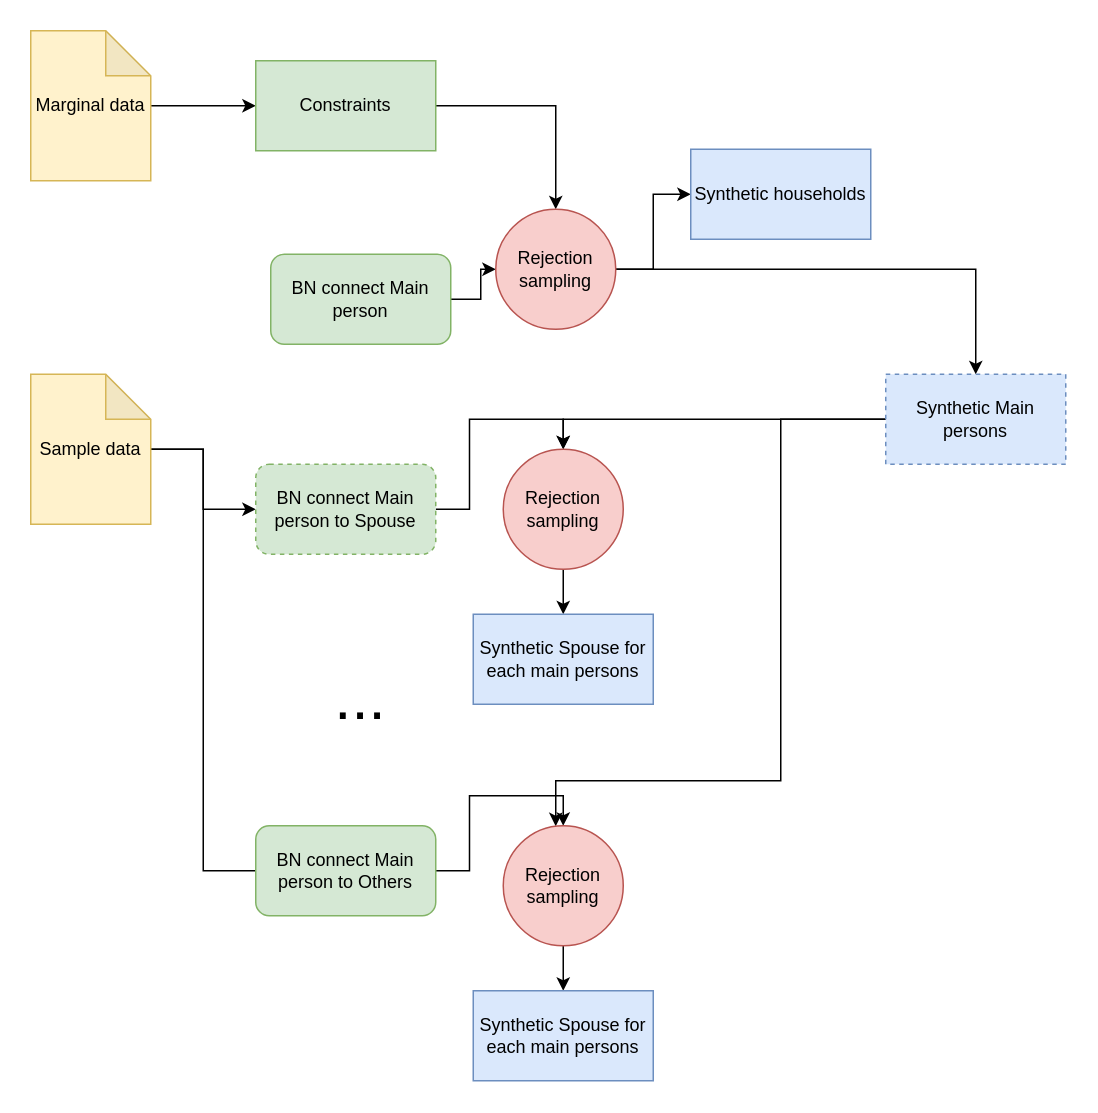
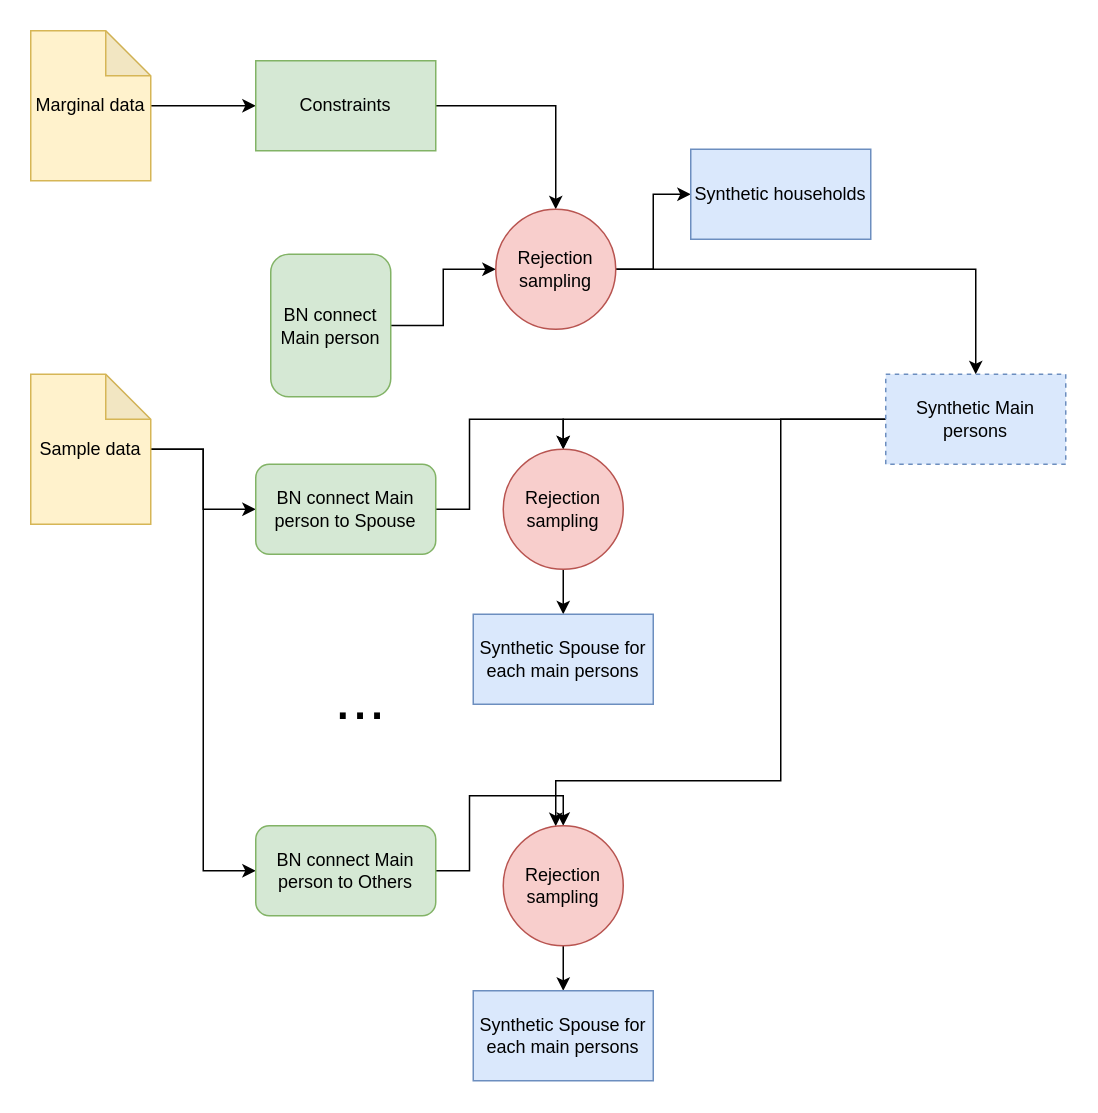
  <mxCell id="0" />
  <mxCell id="1" parent="0" />
  <mxCell id="2" style="edgeStyle=orthogonalEdgeStyle;rounded=0;orthogonalLoop=1;jettySize=auto;html=1;" edge="1" parent="1" source="4" target="12"><mxGeometry relative="1" as="geometry" /></mxCell>
- <mxCell id="3" style="edgeStyle=orthogonalEdgeStyle;rounded=0;orthogonalLoop=1;jettySize=auto;html=1;entryX=0;entryY=0.5;entryDx=0;entryDy=0;endArrow=none;" edge="1" parent="1" source="4" target="14"><mxGeometry relative="1" as="geometry" /></mxCell>
+ <mxCell id="3" style="edgeStyle=orthogonalEdgeStyle;rounded=0;orthogonalLoop=1;jettySize=auto;html=1;entryX=0;entryY=0.5;entryDx=0;entryDy=0;" edge="1" parent="1" source="4" target="14"><mxGeometry relative="1" as="geometry" /></mxCell>
  <mxCell id="4" value="Sample data" style="shape=note;whiteSpace=wrap;html=1;backgroundOutline=1;darkOpacity=0.05;fillColor=#fff2cc;strokeColor=#d6b656;" vertex="1" parent="1"><mxGeometry x="20" y="249" width="80" height="100" as="geometry" /></mxCell>
  <mxCell id="5" style="edgeStyle=orthogonalEdgeStyle;rounded=0;orthogonalLoop=1;jettySize=auto;html=1;" edge="1" parent="1" source="6" target="8"><mxGeometry relative="1" as="geometry" /></mxCell>
  <mxCell id="6" value="Marginal data" style="shape=note;whiteSpace=wrap;html=1;backgroundOutline=1;darkOpacity=0.05;fillColor=#fff2cc;strokeColor=#d6b656;" vertex="1" parent="1"><mxGeometry x="20" y="20" width="80" height="100" as="geometry" /></mxCell>
  <mxCell id="7" style="edgeStyle=orthogonalEdgeStyle;rounded=0;orthogonalLoop=1;jettySize=auto;html=1;" edge="1" parent="1" source="8" target="17"><mxGeometry relative="1" as="geometry" /></mxCell>
  <mxCell id="8" value="Constraints" style="rounded=0;whiteSpace=wrap;html=1;fillColor=#d5e8d4;strokeColor=#82b366;" vertex="1" parent="1"><mxGeometry x="170" y="40" width="120" height="60" as="geometry" /></mxCell>
  <mxCell id="9" style="edgeStyle=orthogonalEdgeStyle;rounded=0;orthogonalLoop=1;jettySize=auto;html=1;entryX=0;entryY=0.5;entryDx=0;entryDy=0;" edge="1" parent="1" source="10" target="17"><mxGeometry relative="1" as="geometry" /></mxCell>
- <mxCell id="10" value="BN connect Main person" style="rounded=1;whiteSpace=wrap;html=1;fillColor=#d5e8d4;strokeColor=#82b366;" vertex="1" parent="1"><mxGeometry x="180" y="169" width="120" height="60" as="geometry" /></mxCell>
+ <mxCell id="10" value="BN connect Main person" style="rounded=1;whiteSpace=wrap;html=1;fillColor=#d5e8d4;strokeColor=#82b366;" vertex="1" parent="1"><mxGeometry x="180" y="169" width="80" height="95" as="geometry" /></mxCell>
  <mxCell id="11" style="edgeStyle=orthogonalEdgeStyle;rounded=0;orthogonalLoop=1;jettySize=auto;html=1;entryX=0.5;entryY=0;entryDx=0;entryDy=0;" edge="1" parent="1" source="12" target="23"><mxGeometry relative="1" as="geometry" /></mxCell>
- <mxCell id="12" value="BN connect Main person to Spouse" style="rounded=1;whiteSpace=wrap;html=1;fillColor=#d5e8d4;strokeColor=#82b366;dashed=1;" vertex="1" parent="1"><mxGeometry x="170" y="309" width="120" height="60" as="geometry" /></mxCell>
+ <mxCell id="12" value="BN connect Main person to Spouse" style="rounded=1;whiteSpace=wrap;html=1;fillColor=#d5e8d4;strokeColor=#82b366;" vertex="1" parent="1"><mxGeometry x="170" y="309" width="120" height="60" as="geometry" /></mxCell>
  <mxCell id="13" style="edgeStyle=orthogonalEdgeStyle;rounded=0;orthogonalLoop=1;jettySize=auto;html=1;entryX=0.5;entryY=0;entryDx=0;entryDy=0;" edge="1" parent="1" source="14" target="27"><mxGeometry relative="1" as="geometry" /></mxCell>
  <mxCell id="14" value="BN connect Main person to Others" style="rounded=1;whiteSpace=wrap;html=1;fillColor=#d5e8d4;strokeColor=#82b366;" vertex="1" parent="1"><mxGeometry x="170" y="550" width="120" height="60" as="geometry" /></mxCell>
  <mxCell id="15" style="edgeStyle=orthogonalEdgeStyle;rounded=0;orthogonalLoop=1;jettySize=auto;html=1;entryX=0;entryY=0.5;entryDx=0;entryDy=0;" edge="1" parent="1" source="17" target="18"><mxGeometry relative="1" as="geometry" /></mxCell>
  <mxCell id="16" style="edgeStyle=orthogonalEdgeStyle;rounded=0;orthogonalLoop=1;jettySize=auto;html=1;" edge="1" parent="1" source="17" target="21"><mxGeometry relative="1" as="geometry" /></mxCell>
  <mxCell id="17" value="Rejection sampling" style="ellipse;whiteSpace=wrap;html=1;aspect=fixed;fillColor=#f8cecc;strokeColor=#b85450;" vertex="1" parent="1"><mxGeometry x="330" y="139" width="80" height="80" as="geometry" /></mxCell>
  <mxCell id="18" value="Synthetic households" style="rounded=0;whiteSpace=wrap;html=1;fillColor=#dae8fc;strokeColor=#6c8ebf;" vertex="1" parent="1"><mxGeometry x="460" y="99" width="120" height="60" as="geometry" /></mxCell>
  <mxCell id="19" style="edgeStyle=orthogonalEdgeStyle;rounded=0;orthogonalLoop=1;jettySize=auto;html=1;entryX=0.5;entryY=0;entryDx=0;entryDy=0;" edge="1" parent="1" source="21" target="23"><mxGeometry relative="1" as="geometry" /></mxCell>
  <mxCell id="20" style="edgeStyle=orthogonalEdgeStyle;rounded=0;orthogonalLoop=1;jettySize=auto;html=1;" edge="1" parent="1" source="21" target="27"><mxGeometry relative="1" as="geometry"><Array as="points"><mxPoint x="520" y="279" /><mxPoint x="520" y="520" /><mxPoint x="370" y="520" /></Array></mxGeometry></mxCell>
  <mxCell id="21" value="Synthetic Main persons" style="rounded=0;whiteSpace=wrap;html=1;fillColor=#dae8fc;strokeColor=#6c8ebf;dashed=1;" vertex="1" parent="1"><mxGeometry x="590" y="249" width="120" height="60" as="geometry" /></mxCell>
  <mxCell id="22" style="edgeStyle=orthogonalEdgeStyle;rounded=0;orthogonalLoop=1;jettySize=auto;html=1;" edge="1" parent="1" source="23" target="24"><mxGeometry relative="1" as="geometry" /></mxCell>
  <mxCell id="23" value="Rejection sampling" style="ellipse;whiteSpace=wrap;html=1;aspect=fixed;fillColor=#f8cecc;strokeColor=#b85450;" vertex="1" parent="1"><mxGeometry x="335" y="299" width="80" height="80" as="geometry" /></mxCell>
  <mxCell id="24" value="Synthetic Spouse for each main persons" style="rounded=0;whiteSpace=wrap;html=1;fillColor=#dae8fc;strokeColor=#6c8ebf;" vertex="1" parent="1"><mxGeometry x="315" y="409" width="120" height="60" as="geometry" /></mxCell>
  <mxCell id="25" value="&lt;font style=&quot;font-size: 41px;&quot;&gt;...&lt;/font&gt;" style="text;html=1;strokeColor=none;fillColor=none;align=center;verticalAlign=middle;whiteSpace=wrap;rounded=0;" vertex="1" parent="1"><mxGeometry x="145" y="450" width="190" height="30" as="geometry" /></mxCell>
  <mxCell id="26" style="edgeStyle=orthogonalEdgeStyle;rounded=0;orthogonalLoop=1;jettySize=auto;html=1;entryX=0.5;entryY=0;entryDx=0;entryDy=0;" edge="1" parent="1" source="27" target="28"><mxGeometry relative="1" as="geometry" /></mxCell>
  <mxCell id="27" value="Rejection sampling" style="ellipse;whiteSpace=wrap;html=1;aspect=fixed;fillColor=#f8cecc;strokeColor=#b85450;" vertex="1" parent="1"><mxGeometry x="335" y="550" width="80" height="80" as="geometry" /></mxCell>
  <mxCell id="28" value="Synthetic Spouse for each main persons" style="rounded=0;whiteSpace=wrap;html=1;fillColor=#dae8fc;strokeColor=#6c8ebf;" vertex="1" parent="1"><mxGeometry x="315" y="660" width="120" height="60" as="geometry" /></mxCell>
  <mxCell id="29" style="edgeStyle=orthogonalEdgeStyle;rounded=0;orthogonalLoop=1;jettySize=auto;html=1;exitX=0.5;exitY=1;exitDx=0;exitDy=0;" edge="1" parent="1" source="25" target="25"><mxGeometry relative="1" as="geometry" /></mxCell>
